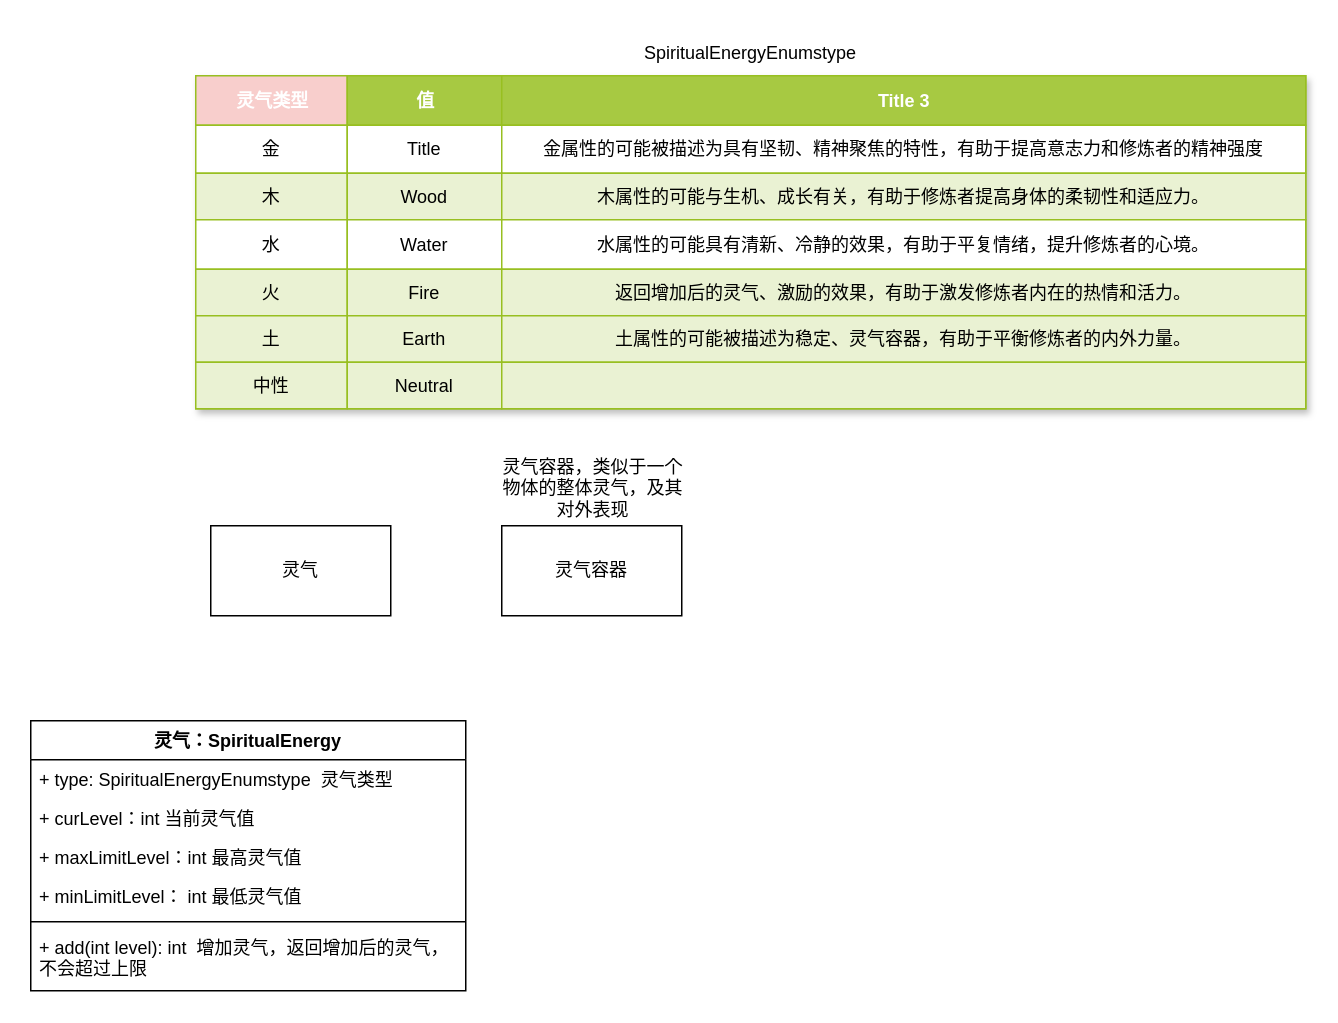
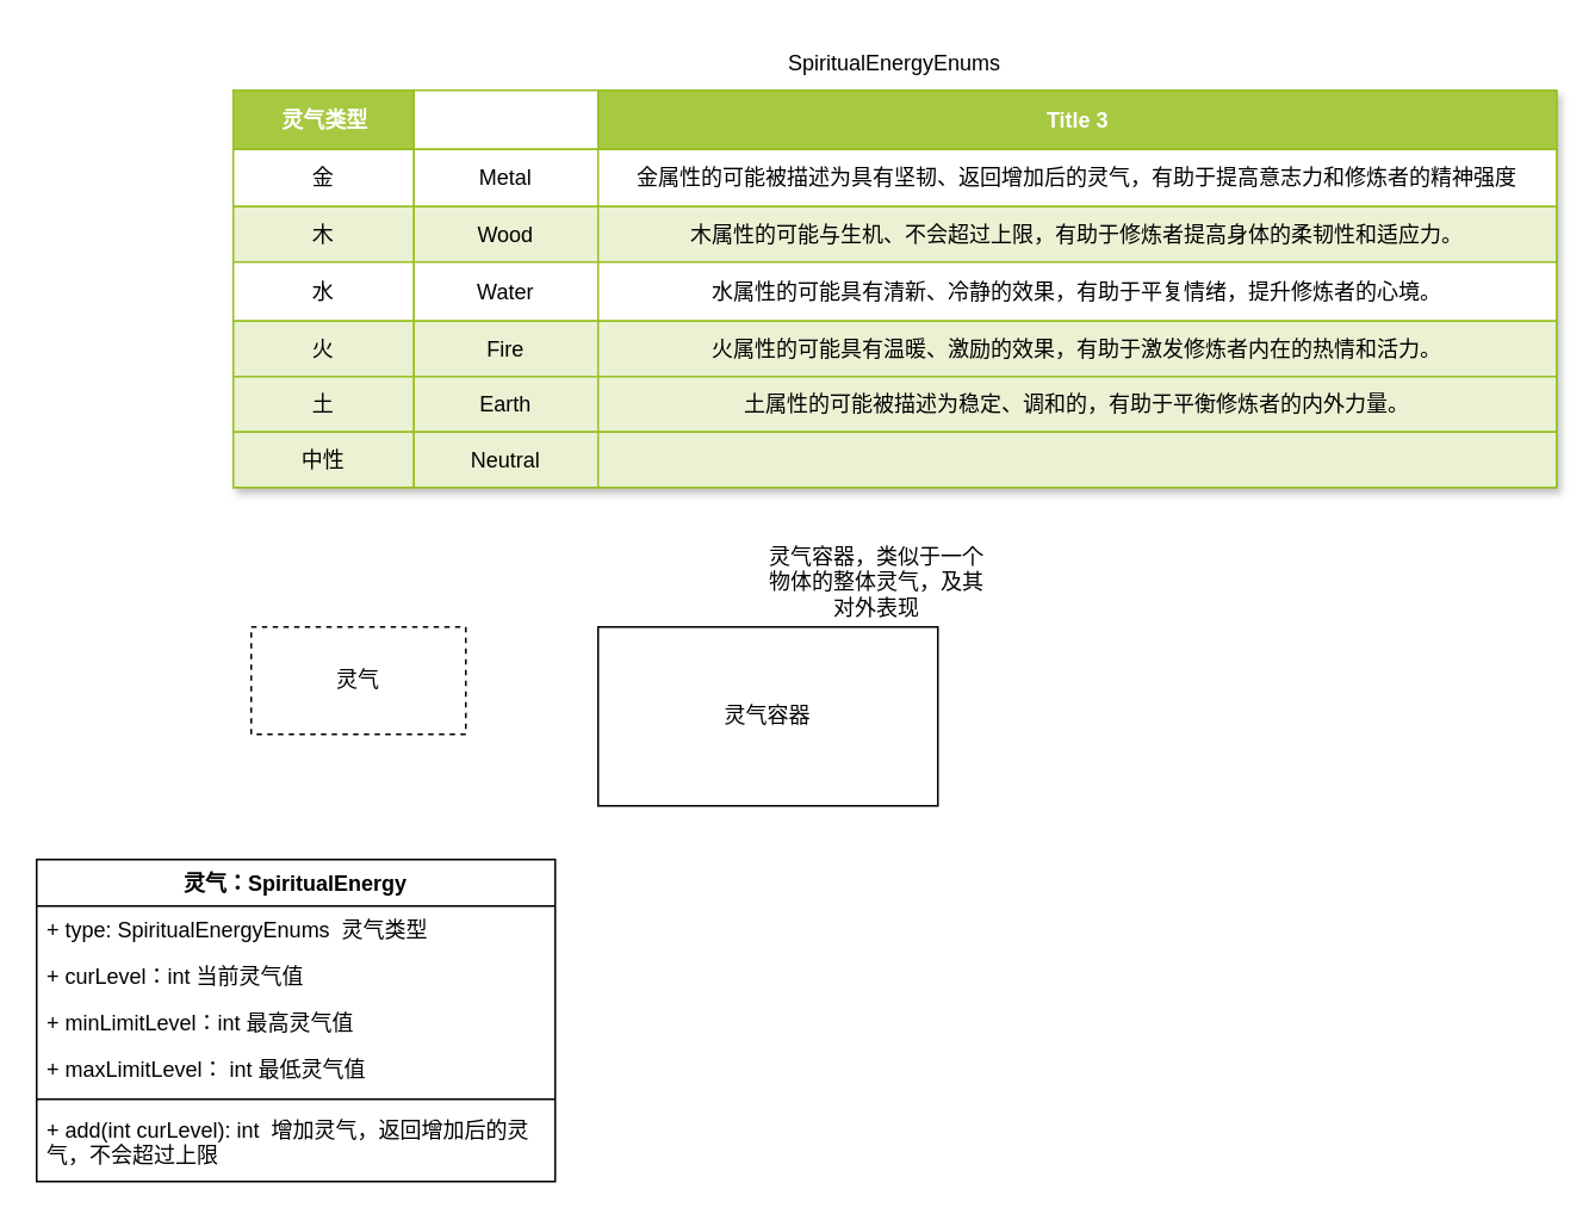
  <mxCell id="0" />
  <mxCell id="1" parent="0" />
- <mxCell id="2" value="灵气" style="rounded=0;whiteSpace=wrap;html=1;" parent="1" vertex="1"><mxGeometry x="140" y="350" width="120" height="60" as="geometry" /></mxCell>
+ <mxCell id="2" value="灵气" style="rounded=0;whiteSpace=wrap;html=1;dashed=1;" parent="1" vertex="1"><mxGeometry x="140" y="350" width="120" height="60" as="geometry" /></mxCell>
  <mxCell id="3" value="灵气：SpiritualEnergy" style="swimlane;fontStyle=1;align=center;verticalAlign=top;childLayout=stackLayout;horizontal=1;startSize=26;horizontalStack=0;resizeParent=1;resizeParentMax=0;resizeLast=0;collapsible=1;marginBottom=0;whiteSpace=wrap;html=1;" parent="1" vertex="1"><mxGeometry x="20" y="480" width="290" height="180" as="geometry" /></mxCell>
- <mxCell id="4" value="+ type: SpiritualEnergyEnumstype&amp;nbsp; 灵气类型" style="text;strokeColor=none;fillColor=none;align=left;verticalAlign=top;spacingLeft=4;spacingRight=4;overflow=hidden;rotatable=0;points=[[0,0.5],[1,0.5]];portConstraint=eastwest;whiteSpace=wrap;html=1;" parent="3" vertex="1"><mxGeometry y="26" width="290" height="26" as="geometry" /></mxCell>
+ <mxCell id="4" value="+ type: SpiritualEnergyEnums&amp;nbsp; 灵气类型" style="text;strokeColor=none;fillColor=none;align=left;verticalAlign=top;spacingLeft=4;spacingRight=4;overflow=hidden;rotatable=0;points=[[0,0.5],[1,0.5]];portConstraint=eastwest;whiteSpace=wrap;html=1;" parent="3" vertex="1"><mxGeometry y="26" width="290" height="26" as="geometry" /></mxCell>
  <mxCell id="5" value="+ curLevel：int 当前灵气值" style="text;strokeColor=none;fillColor=none;align=left;verticalAlign=top;spacingLeft=4;spacingRight=4;overflow=hidden;rotatable=0;points=[[0,0.5],[1,0.5]];portConstraint=eastwest;whiteSpace=wrap;html=1;" parent="3" vertex="1"><mxGeometry y="52" width="290" height="26" as="geometry" /></mxCell>
- <mxCell id="6" value="+&amp;nbsp;maxLimitLevel：int 最高灵气值" style="text;strokeColor=none;fillColor=none;align=left;verticalAlign=top;spacingLeft=4;spacingRight=4;overflow=hidden;rotatable=0;points=[[0,0.5],[1,0.5]];portConstraint=eastwest;whiteSpace=wrap;html=1;" parent="3" vertex="1"><mxGeometry y="78" width="290" height="26" as="geometry" /></mxCell>
- <mxCell id="7" value="+ minLimitLevel： int 最低灵气值" style="text;strokeColor=none;fillColor=none;align=left;verticalAlign=top;spacingLeft=4;spacingRight=4;overflow=hidden;rotatable=0;points=[[0,0.5],[1,0.5]];portConstraint=eastwest;whiteSpace=wrap;html=1;" parent="3" vertex="1"><mxGeometry y="104" width="290" height="26" as="geometry" /></mxCell>
+ <mxCell id="6" value="+&amp;nbsp;minLimitLevel：int 最高灵气值" style="text;strokeColor=none;fillColor=none;align=left;verticalAlign=top;spacingLeft=4;spacingRight=4;overflow=hidden;rotatable=0;points=[[0,0.5],[1,0.5]];portConstraint=eastwest;whiteSpace=wrap;html=1;" parent="3" vertex="1"><mxGeometry y="78" width="290" height="26" as="geometry" /></mxCell>
+ <mxCell id="7" value="+ maxLimitLevel： int 最低灵气值" style="text;strokeColor=none;fillColor=none;align=left;verticalAlign=top;spacingLeft=4;spacingRight=4;overflow=hidden;rotatable=0;points=[[0,0.5],[1,0.5]];portConstraint=eastwest;whiteSpace=wrap;html=1;" parent="3" vertex="1"><mxGeometry y="104" width="290" height="26" as="geometry" /></mxCell>
  <mxCell id="8" value="" style="line;strokeWidth=1;fillColor=none;align=left;verticalAlign=middle;spacingTop=-1;spacingLeft=3;spacingRight=3;rotatable=0;labelPosition=right;points=[];portConstraint=eastwest;strokeColor=inherit;" parent="3" vertex="1"><mxGeometry y="130" width="290" height="8" as="geometry" /></mxCell>
- <mxCell id="9" value="+ add(int level): int&amp;nbsp; 增加灵气，返回增加后的灵气，不会超过上限" style="text;strokeColor=none;fillColor=none;align=left;verticalAlign=top;spacingLeft=4;spacingRight=4;overflow=hidden;rotatable=0;points=[[0,0.5],[1,0.5]];portConstraint=eastwest;whiteSpace=wrap;html=1;" parent="3" vertex="1"><mxGeometry y="138" width="290" height="42" as="geometry" /></mxCell>
- <mxCell id="10" value="灵气容器" style="rounded=0;whiteSpace=wrap;html=1;" parent="1" vertex="1"><mxGeometry x="334" y="350" width="120" height="60" as="geometry" /></mxCell>
- <mxCell id="11" value="灵气容器，类似于一个物体的整体灵气，及其对外表现" style="text;html=1;strokeColor=none;fillColor=none;align=center;verticalAlign=middle;whiteSpace=wrap;rounded=0;" parent="1" vertex="1"><mxGeometry x="330" y="310" width="130" height="30" as="geometry" /></mxCell>
+ <mxCell id="9" value="+ add(int curLevel): int&amp;nbsp; 增加灵气，返回增加后的灵气，不会超过上限" style="text;strokeColor=none;fillColor=none;align=left;verticalAlign=top;spacingLeft=4;spacingRight=4;overflow=hidden;rotatable=0;points=[[0,0.5],[1,0.5]];portConstraint=eastwest;whiteSpace=wrap;html=1;" parent="3" vertex="1"><mxGeometry y="138" width="290" height="42" as="geometry" /></mxCell>
+ <mxCell id="10" value="灵气容器" style="rounded=0;whiteSpace=wrap;html=1;" parent="1" vertex="1"><mxGeometry x="334" y="350" width="190" height="100" as="geometry" /></mxCell>
+ <mxCell id="11" value="灵气容器，类似于一个物体的整体灵气，及其对外表现" style="text;html=1;strokeColor=none;fillColor=none;align=center;verticalAlign=middle;whiteSpace=wrap;rounded=0;" parent="1" vertex="1"><mxGeometry x="425" y="310" width="130" height="30" as="geometry" /></mxCell>
  <mxCell id="12" value="" style="group" parent="1" vertex="1" connectable="0"><mxGeometry x="130" y="20" width="740" height="252" as="geometry" /></mxCell>
  <mxCell id="13" value="Assets" style="childLayout=tableLayout;recursiveResize=0;strokeColor=#98bf21;fillColor=#A7C942;shadow=1;" parent="12" vertex="1"><mxGeometry y="30" width="740.0" height="222" as="geometry" /></mxCell>
  <mxCell id="14" style="shape=tableRow;horizontal=0;startSize=0;swimlaneHead=0;swimlaneBody=0;top=0;left=0;bottom=0;right=0;dropTarget=0;collapsible=0;recursiveResize=0;expand=0;fontStyle=0;strokeColor=inherit;fillColor=#ffffff;" parent="13" vertex="1"><mxGeometry width="740.0" height="33" as="geometry" /></mxCell>
- <mxCell id="15" value="灵气类型" style="connectable=0;recursiveResize=0;strokeColor=inherit;fillColor=#f8cecc;align=center;fontStyle=1;fontColor=#FFFFFF;html=1;" parent="14" vertex="1"><mxGeometry width="101" height="33" as="geometry"><mxRectangle width="101" height="33" as="alternateBounds" /></mxGeometry></mxCell>
- <mxCell id="16" value="值" style="connectable=0;recursiveResize=0;strokeColor=inherit;fillColor=#A7C942;align=center;fontStyle=1;fontColor=#FFFFFF;html=1;" parent="14" vertex="1"><mxGeometry x="101" width="103" height="33" as="geometry"><mxRectangle width="103" height="33" as="alternateBounds" /></mxGeometry></mxCell>
+ <mxCell id="15" value="灵气类型" style="connectable=0;recursiveResize=0;strokeColor=inherit;fillColor=#A7C942;align=center;fontStyle=1;fontColor=#FFFFFF;html=1;" parent="14" vertex="1"><mxGeometry width="101" height="33" as="geometry"><mxRectangle width="101" height="33" as="alternateBounds" /></mxGeometry></mxCell>
+ <mxCell id="16" value="值" style="connectable=0;recursiveResize=0;strokeColor=inherit;fillColor=#ffffff;align=center;fontStyle=1;fontColor=#FFFFFF;html=1;" parent="14" vertex="1"><mxGeometry x="101" width="103" height="33" as="geometry"><mxRectangle width="103" height="33" as="alternateBounds" /></mxGeometry></mxCell>
  <mxCell id="17" value="Title 3" style="connectable=0;recursiveResize=0;strokeColor=inherit;fillColor=#A7C942;align=center;fontStyle=1;fontColor=#FFFFFF;html=1;" parent="14" vertex="1"><mxGeometry x="204" width="536" height="33" as="geometry"><mxRectangle width="536" height="33" as="alternateBounds" /></mxGeometry></mxCell>
  <mxCell id="18" value="" style="shape=tableRow;horizontal=0;startSize=0;swimlaneHead=0;swimlaneBody=0;top=0;left=0;bottom=0;right=0;dropTarget=0;collapsible=0;recursiveResize=0;expand=0;fontStyle=0;strokeColor=inherit;fillColor=#ffffff;" parent="13" vertex="1"><mxGeometry y="33" width="740.0" height="32" as="geometry" /></mxCell>
  <mxCell id="19" value="金" style="connectable=0;recursiveResize=0;strokeColor=inherit;fillColor=inherit;align=center;whiteSpace=wrap;html=1;" parent="18" vertex="1"><mxGeometry width="101" height="32" as="geometry"><mxRectangle width="101" height="32" as="alternateBounds" /></mxGeometry></mxCell>
- <mxCell id="20" value="Title" style="connectable=0;recursiveResize=0;strokeColor=inherit;fillColor=inherit;align=center;whiteSpace=wrap;html=1;" parent="18" vertex="1"><mxGeometry x="101" width="103" height="32" as="geometry"><mxRectangle width="103" height="32" as="alternateBounds" /></mxGeometry></mxCell>
- <mxCell id="21" value="金属性的可能被描述为具有坚韧、精神聚焦的特性，有助于提高意志力和修炼者的精神强度" style="connectable=0;recursiveResize=0;strokeColor=inherit;fillColor=inherit;align=center;whiteSpace=wrap;html=1;" parent="18" vertex="1"><mxGeometry x="204" width="536" height="32" as="geometry"><mxRectangle width="536" height="32" as="alternateBounds" /></mxGeometry></mxCell>
+ <mxCell id="20" value="Metal" style="connectable=0;recursiveResize=0;strokeColor=inherit;fillColor=inherit;align=center;whiteSpace=wrap;html=1;" parent="18" vertex="1"><mxGeometry x="101" width="103" height="32" as="geometry"><mxRectangle width="103" height="32" as="alternateBounds" /></mxGeometry></mxCell>
+ <mxCell id="21" value="金属性的可能被描述为具有坚韧、返回增加后的灵气，有助于提高意志力和修炼者的精神强度" style="connectable=0;recursiveResize=0;strokeColor=inherit;fillColor=inherit;align=center;whiteSpace=wrap;html=1;" parent="18" vertex="1"><mxGeometry x="204" width="536" height="32" as="geometry"><mxRectangle width="536" height="32" as="alternateBounds" /></mxGeometry></mxCell>
  <mxCell id="22" value="" style="shape=tableRow;horizontal=0;startSize=0;swimlaneHead=0;swimlaneBody=0;top=0;left=0;bottom=0;right=0;dropTarget=0;collapsible=0;recursiveResize=0;expand=0;fontStyle=1;strokeColor=inherit;fillColor=#EAF2D3;" parent="13" vertex="1"><mxGeometry y="65" width="740.0" height="31" as="geometry" /></mxCell>
  <mxCell id="23" value="木" style="connectable=0;recursiveResize=0;strokeColor=inherit;fillColor=inherit;whiteSpace=wrap;html=1;" parent="22" vertex="1"><mxGeometry width="101" height="31" as="geometry"><mxRectangle width="101" height="31" as="alternateBounds" /></mxGeometry></mxCell>
  <mxCell id="24" value="Wood" style="connectable=0;recursiveResize=0;strokeColor=inherit;fillColor=inherit;whiteSpace=wrap;html=1;" parent="22" vertex="1"><mxGeometry x="101" width="103" height="31" as="geometry"><mxRectangle width="103" height="31" as="alternateBounds" /></mxGeometry></mxCell>
- <mxCell id="25" value="木属性的可能与生机、成长有关，有助于修炼者提高身体的柔韧性和适应力。" style="connectable=0;recursiveResize=0;strokeColor=inherit;fillColor=inherit;whiteSpace=wrap;html=1;" parent="22" vertex="1"><mxGeometry x="204" width="536" height="31" as="geometry"><mxRectangle width="536" height="31" as="alternateBounds" /></mxGeometry></mxCell>
+ <mxCell id="25" value="木属性的可能与生机、不会超过上限，有助于修炼者提高身体的柔韧性和适应力。" style="connectable=0;recursiveResize=0;strokeColor=inherit;fillColor=inherit;whiteSpace=wrap;html=1;" parent="22" vertex="1"><mxGeometry x="204" width="536" height="31" as="geometry"><mxRectangle width="536" height="31" as="alternateBounds" /></mxGeometry></mxCell>
  <mxCell id="26" value="" style="shape=tableRow;horizontal=0;startSize=0;swimlaneHead=0;swimlaneBody=0;top=0;left=0;bottom=0;right=0;dropTarget=0;collapsible=0;recursiveResize=0;expand=0;fontStyle=0;strokeColor=inherit;fillColor=#ffffff;" parent="13" vertex="1"><mxGeometry y="96" width="740.0" height="33" as="geometry" /></mxCell>
  <mxCell id="27" value="水" style="connectable=0;recursiveResize=0;strokeColor=inherit;fillColor=inherit;fontStyle=0;align=center;whiteSpace=wrap;html=1;" parent="26" vertex="1"><mxGeometry width="101" height="33" as="geometry"><mxRectangle width="101" height="33" as="alternateBounds" /></mxGeometry></mxCell>
  <mxCell id="28" value="Water" style="connectable=0;recursiveResize=0;strokeColor=inherit;fillColor=inherit;fontStyle=0;align=center;whiteSpace=wrap;html=1;" parent="26" vertex="1"><mxGeometry x="101" width="103" height="33" as="geometry"><mxRectangle width="103" height="33" as="alternateBounds" /></mxGeometry></mxCell>
  <mxCell id="29" value="水属性的可能具有清新、冷静的效果，有助于平复情绪，提升修炼者的心境。" style="connectable=0;recursiveResize=0;strokeColor=inherit;fillColor=inherit;fontStyle=0;align=center;whiteSpace=wrap;html=1;" parent="26" vertex="1"><mxGeometry x="204" width="536" height="33" as="geometry"><mxRectangle width="536" height="33" as="alternateBounds" /></mxGeometry></mxCell>
  <mxCell id="30" value="" style="shape=tableRow;horizontal=0;startSize=0;swimlaneHead=0;swimlaneBody=0;top=0;left=0;bottom=0;right=0;dropTarget=0;collapsible=0;recursiveResize=0;expand=0;fontStyle=1;strokeColor=inherit;fillColor=#EAF2D3;" parent="13" vertex="1"><mxGeometry y="129" width="740.0" height="31" as="geometry" /></mxCell>
  <mxCell id="31" value="火" style="connectable=0;recursiveResize=0;strokeColor=inherit;fillColor=inherit;whiteSpace=wrap;html=1;" parent="30" vertex="1"><mxGeometry width="101" height="31" as="geometry"><mxRectangle width="101" height="31" as="alternateBounds" /></mxGeometry></mxCell>
  <mxCell id="32" value="Fire" style="connectable=0;recursiveResize=0;strokeColor=inherit;fillColor=inherit;whiteSpace=wrap;html=1;" parent="30" vertex="1"><mxGeometry x="101" width="103" height="31" as="geometry"><mxRectangle width="103" height="31" as="alternateBounds" /></mxGeometry></mxCell>
- <mxCell id="33" value="返回增加后的灵气、激励的效果，有助于激发修炼者内在的热情和活力。" style="connectable=0;recursiveResize=0;strokeColor=inherit;fillColor=inherit;whiteSpace=wrap;html=1;" parent="30" vertex="1"><mxGeometry x="204" width="536" height="31" as="geometry"><mxRectangle width="536" height="31" as="alternateBounds" /></mxGeometry></mxCell>
+ <mxCell id="33" value="火属性的可能具有温暖、激励的效果，有助于激发修炼者内在的热情和活力。" style="connectable=0;recursiveResize=0;strokeColor=inherit;fillColor=inherit;whiteSpace=wrap;html=1;" parent="30" vertex="1"><mxGeometry x="204" width="536" height="31" as="geometry"><mxRectangle width="536" height="31" as="alternateBounds" /></mxGeometry></mxCell>
  <mxCell id="34" style="shape=tableRow;horizontal=0;startSize=0;swimlaneHead=0;swimlaneBody=0;top=0;left=0;bottom=0;right=0;dropTarget=0;collapsible=0;recursiveResize=0;expand=0;fontStyle=1;strokeColor=inherit;fillColor=#EAF2D3;" parent="13" vertex="1"><mxGeometry y="160" width="740.0" height="31" as="geometry" /></mxCell>
  <mxCell id="35" value="土" style="connectable=0;recursiveResize=0;strokeColor=inherit;fillColor=inherit;whiteSpace=wrap;html=1;" parent="34" vertex="1"><mxGeometry width="101" height="31" as="geometry"><mxRectangle width="101" height="31" as="alternateBounds" /></mxGeometry></mxCell>
  <mxCell id="36" value="Earth" style="connectable=0;recursiveResize=0;strokeColor=inherit;fillColor=inherit;whiteSpace=wrap;html=1;" parent="34" vertex="1"><mxGeometry x="101" width="103" height="31" as="geometry"><mxRectangle width="103" height="31" as="alternateBounds" /></mxGeometry></mxCell>
- <mxCell id="37" value="土属性的可能被描述为稳定、灵气容器，有助于平衡修炼者的内外力量。" style="connectable=0;recursiveResize=0;strokeColor=inherit;fillColor=inherit;whiteSpace=wrap;html=1;" parent="34" vertex="1"><mxGeometry x="204" width="536" height="31" as="geometry"><mxRectangle width="536" height="31" as="alternateBounds" /></mxGeometry></mxCell>
+ <mxCell id="37" value="土属性的可能被描述为稳定、调和的，有助于平衡修炼者的内外力量。" style="connectable=0;recursiveResize=0;strokeColor=inherit;fillColor=inherit;whiteSpace=wrap;html=1;" parent="34" vertex="1"><mxGeometry x="204" width="536" height="31" as="geometry"><mxRectangle width="536" height="31" as="alternateBounds" /></mxGeometry></mxCell>
  <mxCell id="38" style="shape=tableRow;horizontal=0;startSize=0;swimlaneHead=0;swimlaneBody=0;top=0;left=0;bottom=0;right=0;dropTarget=0;collapsible=0;recursiveResize=0;expand=0;fontStyle=1;strokeColor=inherit;fillColor=#EAF2D3;" parent="13" vertex="1"><mxGeometry y="191" width="740.0" height="31" as="geometry" /></mxCell>
  <mxCell id="39" value="中性" style="connectable=0;recursiveResize=0;strokeColor=inherit;fillColor=inherit;whiteSpace=wrap;html=1;" parent="38" vertex="1"><mxGeometry width="101" height="31" as="geometry"><mxRectangle width="101" height="31" as="alternateBounds" /></mxGeometry></mxCell>
  <mxCell id="40" value="Neutral" style="connectable=0;recursiveResize=0;strokeColor=inherit;fillColor=inherit;whiteSpace=wrap;html=1;" parent="38" vertex="1"><mxGeometry x="101" width="103" height="31" as="geometry"><mxRectangle width="103" height="31" as="alternateBounds" /></mxGeometry></mxCell>
  <mxCell id="41" style="connectable=0;recursiveResize=0;strokeColor=inherit;fillColor=inherit;whiteSpace=wrap;html=1;" parent="38" vertex="1"><mxGeometry x="204" width="536" height="31" as="geometry"><mxRectangle width="536" height="31" as="alternateBounds" /></mxGeometry></mxCell>
- <mxCell id="42" value="SpiritualEnergyEnumstype" style="text;html=1;strokeColor=none;fillColor=none;align=center;verticalAlign=middle;whiteSpace=wrap;rounded=0;" parent="12" vertex="1"><mxGeometry x="198.214" width="343.571" height="30" as="geometry" /></mxCell>
+ <mxCell id="42" value="SpiritualEnergyEnums" style="text;html=1;strokeColor=none;fillColor=none;align=center;verticalAlign=middle;whiteSpace=wrap;rounded=0;" parent="12" vertex="1"><mxGeometry x="198.214" width="343.571" height="30" as="geometry" /></mxCell>
